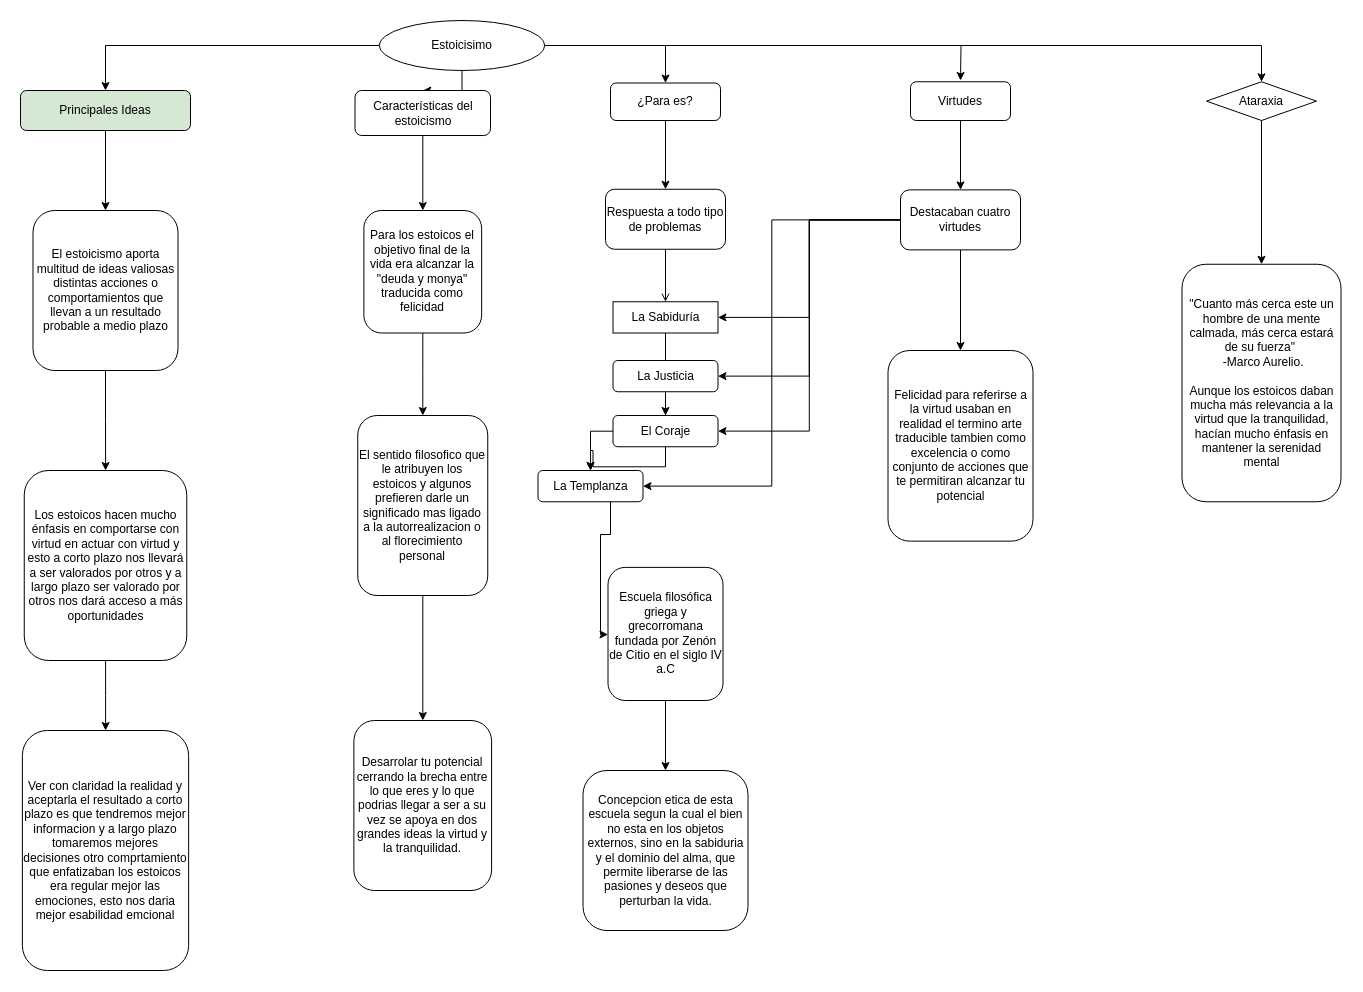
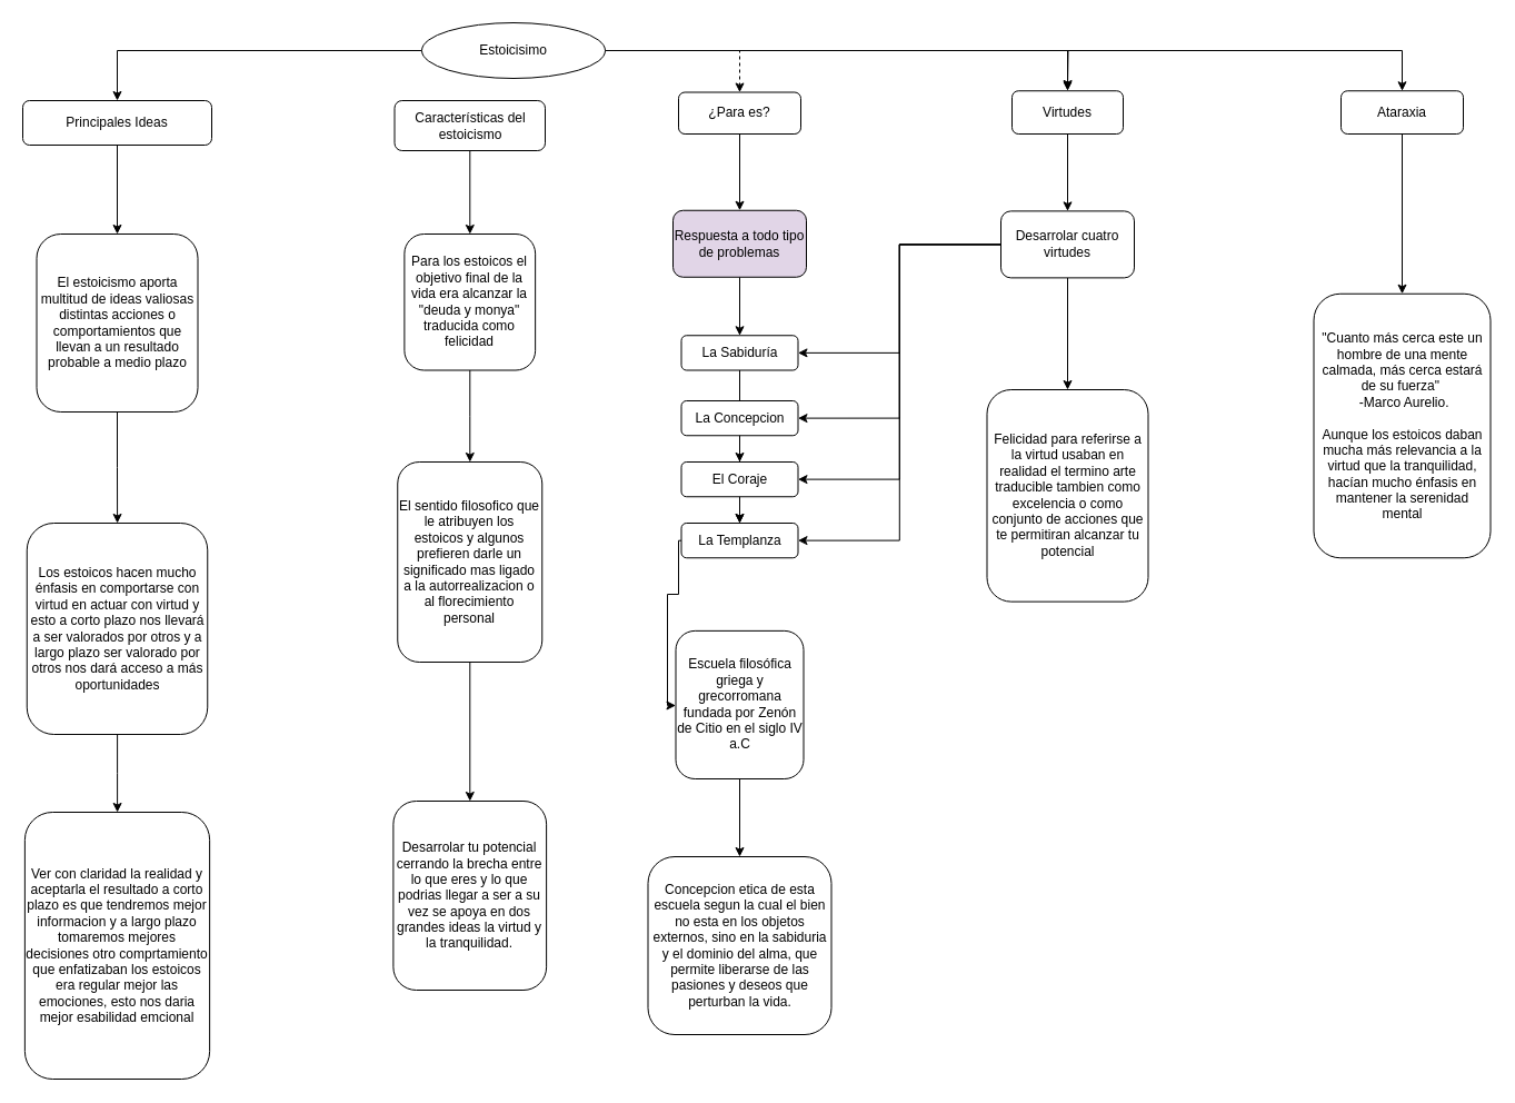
  <mxCell id="0" />
  <mxCell id="1" parent="0" />
  <mxCell id="2" value="" style="edgeStyle=orthogonalEdgeStyle;rounded=0;orthogonalLoop=1;jettySize=auto;html=1;" edge="1" parent="1" source="7" target="9"><mxGeometry relative="1" as="geometry" /></mxCell>
- <mxCell id="3" value="" style="edgeStyle=orthogonalEdgeStyle;rounded=0;orthogonalLoop=1;jettySize=auto;html=1;" edge="1" parent="1" source="7" target="16"><mxGeometry relative="1" as="geometry" /></mxCell>
- <mxCell id="4" value="" style="edgeStyle=orthogonalEdgeStyle;rounded=0;orthogonalLoop=1;jettySize=auto;html=1;" edge="1" parent="1" source="7" target="23"><mxGeometry relative="1" as="geometry" /></mxCell>
+ <mxCell id="3" value="" style="edgeStyle=orthogonalEdgeStyle;rounded=0;orthogonalLoop=1;jettySize=auto;html=1;" edge="1" parent="1" source="7" target="38"><mxGeometry relative="1" as="geometry" /></mxCell>
+ <mxCell id="4" value="" style="edgeStyle=orthogonalEdgeStyle;rounded=0;orthogonalLoop=1;jettySize=auto;html=1;dashed=1;" edge="1" parent="1" source="7" target="23"><mxGeometry relative="1" as="geometry" /></mxCell>
  <mxCell id="5" style="edgeStyle=orthogonalEdgeStyle;rounded=0;orthogonalLoop=1;jettySize=auto;html=1;" edge="1" parent="1" source="7"><mxGeometry relative="1" as="geometry"><mxPoint x="960" y="80" as="targetPoint" /></mxGeometry></mxCell>
  <mxCell id="6" style="edgeStyle=orthogonalEdgeStyle;rounded=0;orthogonalLoop=1;jettySize=auto;html=1;" edge="1" parent="1" source="7" target="40"><mxGeometry relative="1" as="geometry" /></mxCell>
  <mxCell id="7" value="&lt;div&gt;Estoicisimo&lt;/div&gt;" style="ellipse;whiteSpace=wrap;html=1;" vertex="1" parent="1"><mxGeometry x="379" y="20" width="165" height="50" as="geometry" /></mxCell>
  <mxCell id="8" value="" style="edgeStyle=orthogonalEdgeStyle;rounded=0;orthogonalLoop=1;jettySize=auto;html=1;" edge="1" parent="1" source="9" target="11"><mxGeometry relative="1" as="geometry" /></mxCell>
- <mxCell id="9" value="Principales Ideas" style="rounded=1;whiteSpace=wrap;html=1;fillColor=#d5e8d4;" vertex="1" parent="1"><mxGeometry y="90" width="170" height="40" as="geometry" x="20" /></mxCell>
+ <mxCell id="9" value="Principales Ideas" style="rounded=1;whiteSpace=wrap;html=1;" vertex="1" parent="1"><mxGeometry y="90" width="170" height="40" as="geometry" x="20" /></mxCell>
  <mxCell id="10" value="" style="edgeStyle=orthogonalEdgeStyle;rounded=0;orthogonalLoop=1;jettySize=auto;html=1;" edge="1" parent="1" source="11" target="13"><mxGeometry relative="1" as="geometry" /></mxCell>
  <mxCell id="11" value="El estoicismo aporta multitud de ideas valiosas distintas acciones o comportamientos que llevan a un resultado probable a medio plazo" style="whiteSpace=wrap;html=1;rounded=1;" vertex="1" parent="1"><mxGeometry x="32.5" y="210" width="145" height="160" as="geometry" /></mxCell>
  <mxCell id="12" value="" style="edgeStyle=orthogonalEdgeStyle;rounded=0;orthogonalLoop=1;jettySize=auto;html=1;" edge="1" parent="1" source="13" target="14"><mxGeometry relative="1" as="geometry" /></mxCell>
  <mxCell id="13" value="Los estoicos hacen mucho énfasis en comportarse con virtud en actuar con virtud y esto a corto plazo nos llevará a ser valorados por otros y a largo plazo ser valorado por otros nos dará acceso a más oportunidades" style="whiteSpace=wrap;html=1;rounded=1;" vertex="1" parent="1"><mxGeometry x="23.75" y="470" width="162.5" height="190" as="geometry" /></mxCell>
  <mxCell id="14" value="Ver con claridad la realidad y aceptarla el resultado a corto plazo es que tendremos mejor informacion y a largo plazo tomaremos mejores decisiones otro comprtamiento que enfatizaban los estoicos era regular mejor las emociones, esto nos daria mejor esabilidad emcional" style="whiteSpace=wrap;html=1;rounded=1;" vertex="1" parent="1"><mxGeometry x="21.88" y="730" width="166.25" height="240" as="geometry" /></mxCell>
  <mxCell id="15" value="" style="edgeStyle=orthogonalEdgeStyle;rounded=0;orthogonalLoop=1;jettySize=auto;html=1;" edge="1" parent="1" source="16" target="18"><mxGeometry relative="1" as="geometry" /></mxCell>
  <mxCell id="16" value="Características del estoicismo" style="rounded=1;whiteSpace=wrap;html=1;" vertex="1" parent="1"><mxGeometry x="354.5" y="90" width="135.5" height="45" as="geometry" /></mxCell>
  <mxCell id="17" value="" style="edgeStyle=orthogonalEdgeStyle;rounded=0;orthogonalLoop=1;jettySize=auto;html=1;" edge="1" parent="1" source="18" target="20"><mxGeometry relative="1" as="geometry" /></mxCell>
  <mxCell id="18" value="Para los estoicos el objetivo final de la vida era alcanzar la &quot;deuda y monya&quot; traducida como felicidad" style="rounded=1;whiteSpace=wrap;html=1;" vertex="1" parent="1"><mxGeometry x="363.38" y="210" width="117.75" height="122.5" as="geometry" /></mxCell>
  <mxCell id="19" value="" style="edgeStyle=orthogonalEdgeStyle;rounded=0;orthogonalLoop=1;jettySize=auto;html=1;" edge="1" parent="1" source="20" target="21"><mxGeometry relative="1" as="geometry" /></mxCell>
  <mxCell id="20" value="El sentido filosofico que le atribuyen los estoicos y algunos prefieren darle un significado mas ligado a la autorrealizacion o al florecimiento personal" style="whiteSpace=wrap;html=1;rounded=1;" vertex="1" parent="1"><mxGeometry x="357.26" y="415" width="130" height="180" as="geometry" /></mxCell>
  <mxCell id="21" value="Desarrolar tu potencial cerrando la brecha entre lo que eres y lo que podrias llegar a ser a su vez se apoya en dos grandes ideas la virtud y la tranquilidad." style="rounded=1;whiteSpace=wrap;html=1;" vertex="1" parent="1"><mxGeometry x="353.38" y="720" width="137.74" height="170" as="geometry" /></mxCell>
  <mxCell id="22" value="" style="edgeStyle=orthogonalEdgeStyle;rounded=0;orthogonalLoop=1;jettySize=auto;html=1;" edge="1" parent="1" source="23" target="25"><mxGeometry relative="1" as="geometry" /></mxCell>
  <mxCell id="23" value="¿Para es?" style="rounded=1;whiteSpace=wrap;html=1;" vertex="1" parent="1"><mxGeometry x="610" y="82.5" width="110" height="37.5" as="geometry" /></mxCell>
- <mxCell id="24" value="" style="edgeStyle=orthogonalEdgeStyle;rounded=0;orthogonalLoop=1;jettySize=auto;html=1;endArrow=open;" edge="1" parent="1" source="25" target="27"><mxGeometry relative="1" as="geometry" /></mxCell>
- <mxCell id="25" value="Respuesta a todo tipo de problemas" style="rounded=1;whiteSpace=wrap;html=1;" vertex="1" parent="1"><mxGeometry x="605" y="188.75" width="120" height="60" as="geometry" /></mxCell>
+ <mxCell id="24" value="" style="edgeStyle=orthogonalEdgeStyle;rounded=0;orthogonalLoop=1;jettySize=auto;html=1;" edge="1" parent="1" source="25" target="27"><mxGeometry relative="1" as="geometry" /></mxCell>
+ <mxCell id="25" value="Respuesta a todo tipo de problemas" style="rounded=1;whiteSpace=wrap;html=1;fillColor=#e1d5e7;" vertex="1" parent="1"><mxGeometry x="605" y="188.75" width="120" height="60" as="geometry" /></mxCell>
  <mxCell id="26" value="" style="edgeStyle=orthogonalEdgeStyle;rounded=0;orthogonalLoop=1;jettySize=auto;html=1;" edge="1" parent="1" source="27" target="31"><mxGeometry relative="1" as="geometry" /></mxCell>
- <mxCell id="27" value="La Sabiduría" style="whiteSpace=wrap;html=1;rounded=0;" vertex="1" parent="1"><mxGeometry x="612.5" y="301.25" width="105" height="31.25" as="geometry" /></mxCell>
+ <mxCell id="27" value="La Sabiduría" style="whiteSpace=wrap;html=1;rounded=1;" vertex="1" parent="1"><mxGeometry x="612.5" y="301.25" width="105" height="31.25" as="geometry" /></mxCell>
  <mxCell id="28" value="" style="edgeStyle=orthogonalEdgeStyle;rounded=0;orthogonalLoop=1;jettySize=auto;html=1;" edge="1" parent="1" source="29" target="33"><mxGeometry relative="1" as="geometry" /></mxCell>
- <mxCell id="29" value="La Justicia" style="whiteSpace=wrap;html=1;rounded=1;" vertex="1" parent="1"><mxGeometry x="612.5" y="360" width="105" height="31.25" as="geometry" /></mxCell>
+ <mxCell id="29" value="La Concepcion" style="whiteSpace=wrap;html=1;rounded=1;" vertex="1" parent="1"><mxGeometry x="612.5" y="360" width="105" height="31.25" as="geometry" /></mxCell>
  <mxCell id="30" value="" style="edgeStyle=orthogonalEdgeStyle;rounded=0;orthogonalLoop=1;jettySize=auto;html=1;" edge="1" parent="1" source="31" target="33"><mxGeometry relative="1" as="geometry" /></mxCell>
  <mxCell id="31" value="El Coraje" style="whiteSpace=wrap;html=1;rounded=1;" vertex="1" parent="1"><mxGeometry x="612.5" y="415" width="105" height="31.25" as="geometry" /></mxCell>
  <mxCell id="32" value="" style="edgeStyle=orthogonalEdgeStyle;rounded=0;orthogonalLoop=1;jettySize=auto;html=1;" edge="1" parent="1" source="33" target="35"><mxGeometry relative="1" as="geometry"><Array as="points"><mxPoint x="610" y="486" /><mxPoint x="610" y="534" /><mxPoint x="600" y="534" /><mxPoint x="600" y="634" /></Array></mxGeometry></mxCell>
- <mxCell id="33" value="La Templanza" style="whiteSpace=wrap;html=1;rounded=1;" vertex="1" parent="1"><mxGeometry x="537.5" y="470" width="105" height="31.25" as="geometry" /></mxCell>
+ <mxCell id="33" value="La Templanza" style="whiteSpace=wrap;html=1;rounded=1;" vertex="1" parent="1"><mxGeometry x="612.5" y="470" width="105" height="31.25" as="geometry" /></mxCell>
  <mxCell id="34" value="" style="edgeStyle=orthogonalEdgeStyle;rounded=0;orthogonalLoop=1;jettySize=auto;html=1;" edge="1" parent="1" source="35" target="36"><mxGeometry relative="1" as="geometry" /></mxCell>
  <mxCell id="35" value="Escuela filosófica griega y grecorromana fundada por Zenón de Citio en el siglo IV a.C" style="whiteSpace=wrap;html=1;rounded=1;" vertex="1" parent="1"><mxGeometry x="607.5" y="566.88" width="115" height="133.12" as="geometry" /></mxCell>
  <mxCell id="36" value="Concepcion etica de esta escuela segun la cual el bien no esta en los objetos externos, sino en la sabiduria y el dominio del alma, que permite liberarse de las pasiones y deseos que perturban la vida." style="whiteSpace=wrap;html=1;rounded=1;" vertex="1" parent="1"><mxGeometry x="582.5" y="770" width="165" height="160" as="geometry" /></mxCell>
  <mxCell id="37" value="" style="edgeStyle=orthogonalEdgeStyle;rounded=0;orthogonalLoop=1;jettySize=auto;html=1;" edge="1" parent="1" source="38" target="46"><mxGeometry relative="1" as="geometry" /></mxCell>
  <mxCell id="38" value="Virtudes" style="rounded=1;whiteSpace=wrap;html=1;" vertex="1" parent="1"><mxGeometry x="910" y="81.25" width="100" height="38.75" as="geometry" /></mxCell>
  <mxCell id="39" value="" style="edgeStyle=orthogonalEdgeStyle;rounded=0;orthogonalLoop=1;jettySize=auto;html=1;" edge="1" parent="1" source="40" target="48"><mxGeometry relative="1" as="geometry" /></mxCell>
- <mxCell id="40" value="Ataraxia" style="rhombus;whiteSpace=wrap;html=1;" vertex="1" parent="1"><mxGeometry x="1206" y="81.25" width="110" height="38.75" as="geometry" /></mxCell>
+ <mxCell id="40" value="Ataraxia" style="rounded=1;whiteSpace=wrap;html=1;" vertex="1" parent="1"><mxGeometry x="1206" y="81.25" width="110" height="38.75" as="geometry" /></mxCell>
  <mxCell id="41" value="" style="edgeStyle=orthogonalEdgeStyle;rounded=0;orthogonalLoop=1;jettySize=auto;html=1;" edge="1" parent="1" source="46" target="47"><mxGeometry relative="1" as="geometry" /></mxCell>
  <mxCell id="42" style="edgeStyle=orthogonalEdgeStyle;rounded=0;orthogonalLoop=1;jettySize=auto;html=1;entryX=1;entryY=0.5;entryDx=0;entryDy=0;" edge="1" parent="1" source="46" target="27"><mxGeometry relative="1" as="geometry" /></mxCell>
  <mxCell id="43" style="edgeStyle=orthogonalEdgeStyle;rounded=0;orthogonalLoop=1;jettySize=auto;html=1;entryX=1;entryY=0.5;entryDx=0;entryDy=0;" edge="1" parent="1" source="46" target="29"><mxGeometry relative="1" as="geometry" /></mxCell>
  <mxCell id="44" style="edgeStyle=orthogonalEdgeStyle;rounded=0;orthogonalLoop=1;jettySize=auto;html=1;entryX=1;entryY=0.5;entryDx=0;entryDy=0;" edge="1" parent="1" source="46" target="31"><mxGeometry relative="1" as="geometry" /></mxCell>
  <mxCell id="45" style="edgeStyle=orthogonalEdgeStyle;rounded=0;orthogonalLoop=1;jettySize=auto;html=1;entryX=1;entryY=0.5;entryDx=0;entryDy=0;" edge="1" parent="1" source="46" target="33"><mxGeometry relative="1" as="geometry" /></mxCell>
- <mxCell id="46" value="Destacaban cuatro virtudes" style="whiteSpace=wrap;html=1;rounded=1;" vertex="1" parent="1"><mxGeometry x="900" y="189.375" width="120" height="60" as="geometry" /></mxCell>
+ <mxCell id="46" value="Desarrolar cuatro virtudes" style="whiteSpace=wrap;html=1;rounded=1;" vertex="1" parent="1"><mxGeometry x="900" y="189.375" width="120" height="60" as="geometry" /></mxCell>
  <mxCell id="47" value="Felicidad para referirse a la virtud usaban en realidad el termino arte traducible tambien como excelencia o como conjunto de acciones que te permitiran alcanzar tu potencial" style="whiteSpace=wrap;html=1;rounded=1;" vertex="1" parent="1"><mxGeometry x="887.5" y="350" width="145" height="190.63" as="geometry" /></mxCell>
  <mxCell id="48" value="&lt;div&gt;&quot;Cuanto más cerca este un hombre de una mente calmada, más cerca estará de su fuerza&quot;&amp;nbsp;&lt;/div&gt;&lt;div&gt;&amp;nbsp;-Marco Aurelio.&lt;/div&gt;&lt;div&gt;&lt;br&gt;&lt;/div&gt;&lt;div&gt;Aunque los estoicos daban mucha más relevancia a la virtud que la tranquilidad, hacían mucho énfasis en mantener la serenidad mental&lt;br&gt;&lt;/div&gt;" style="rounded=1;whiteSpace=wrap;html=1;" vertex="1" parent="1"><mxGeometry x="1181.5" y="263.76" width="159" height="237.49" as="geometry" /></mxCell>
